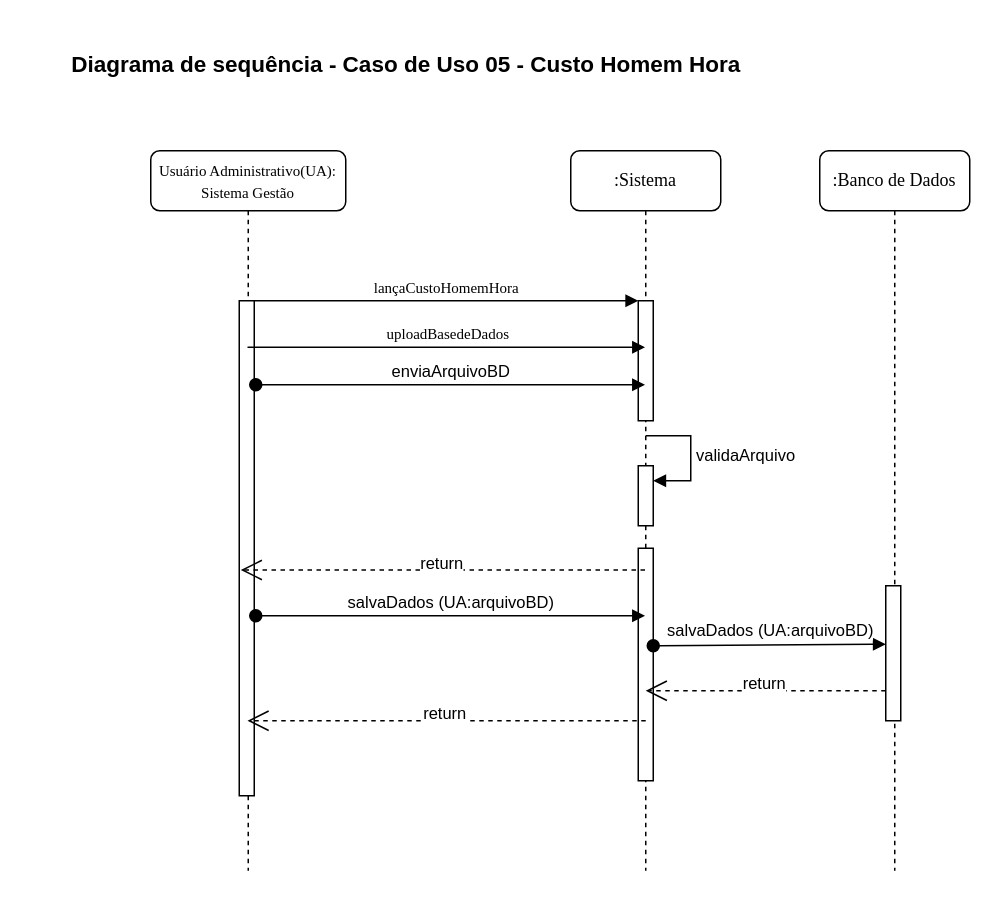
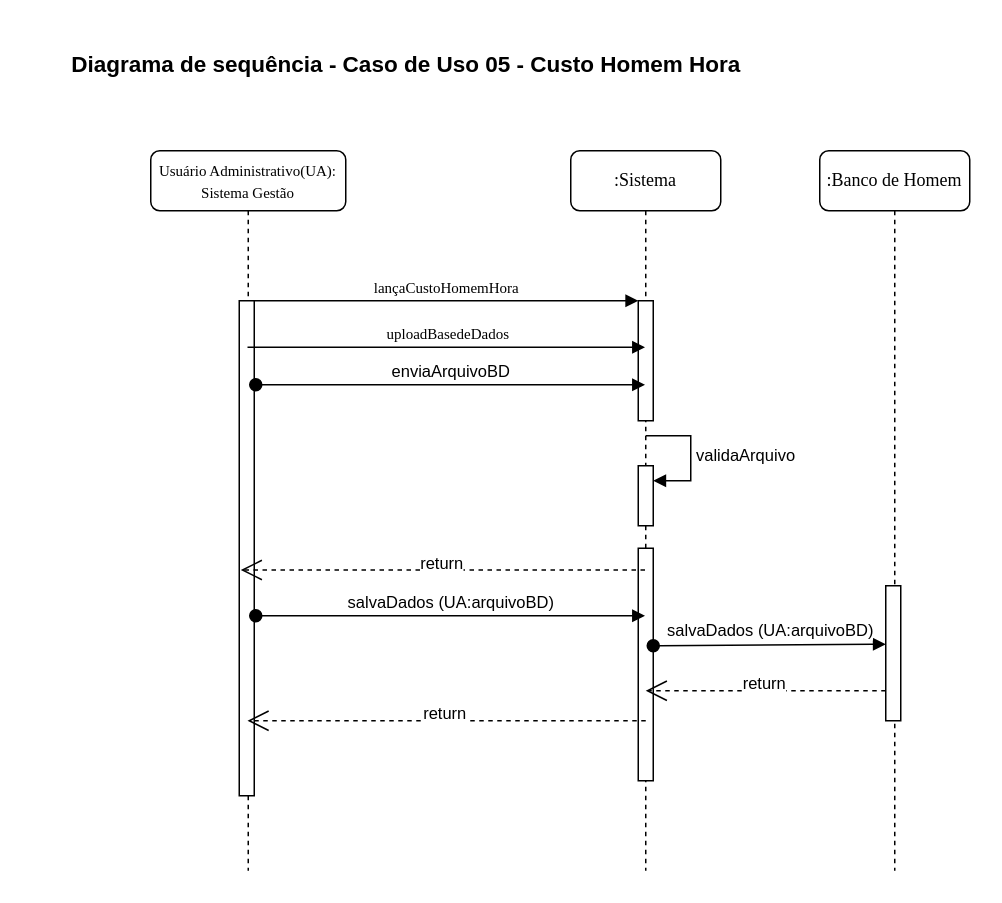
  <mxCell id="0" />
  <mxCell id="1" parent="0" />
  <mxCell id="2" value=":Sistema" style="shape=umlLifeline;perimeter=lifelinePerimeter;whiteSpace=wrap;html=1;container=1;collapsible=0;recursiveResize=0;outlineConnect=0;rounded=1;shadow=0;comic=0;labelBackgroundColor=none;strokeWidth=1;fontFamily=Verdana;fontSize=12;align=center;" parent="1" vertex="1"><mxGeometry x="380" y="100" width="100" height="480" as="geometry" /></mxCell>
  <mxCell id="3" value="" style="html=1;points=[];perimeter=orthogonalPerimeter;rounded=0;shadow=0;comic=0;labelBackgroundColor=none;strokeWidth=1;fontFamily=Verdana;fontSize=12;align=center;" parent="2" vertex="1"><mxGeometry x="45" y="100" width="10" height="80" as="geometry" /></mxCell>
  <mxCell id="4" value="" style="html=1;points=[];perimeter=orthogonalPerimeter;rounded=0;shadow=0;comic=0;labelBackgroundColor=none;strokeWidth=1;fontFamily=Verdana;fontSize=12;align=center;" parent="2" vertex="1"><mxGeometry x="45" y="265" width="10" height="155" as="geometry" /></mxCell>
  <mxCell id="5" value="" style="html=1;points=[[0,0,0,0,5],[0,1,0,0,-5],[1,0,0,0,5],[1,1,0,0,-5]];perimeter=orthogonalPerimeter;outlineConnect=0;targetShapes=umlLifeline;portConstraint=eastwest;newEdgeStyle={&quot;curved&quot;:0,&quot;rounded&quot;:0};" vertex="1" parent="2"><mxGeometry x="45" y="210" width="10" height="40" as="geometry" /></mxCell>
  <mxCell id="6" value="validaArquivo" style="html=1;align=left;spacingLeft=2;endArrow=block;rounded=0;edgeStyle=orthogonalEdgeStyle;curved=0;rounded=0;" edge="1" target="5" parent="2"><mxGeometry relative="1" as="geometry"><mxPoint x="50" y="190" as="sourcePoint" /><Array as="points"><mxPoint x="80" y="220" /></Array></mxGeometry></mxCell>
- <mxCell id="7" value=":Banco de Dados" style="shape=umlLifeline;perimeter=lifelinePerimeter;whiteSpace=wrap;html=1;container=1;collapsible=0;recursiveResize=0;outlineConnect=0;rounded=1;shadow=0;comic=0;labelBackgroundColor=none;strokeWidth=1;fontFamily=Verdana;fontSize=12;align=center;" parent="1" vertex="1"><mxGeometry x="546" y="100" width="100" height="480" as="geometry" /></mxCell>
+ <mxCell id="7" value=":Banco de Homem" style="shape=umlLifeline;perimeter=lifelinePerimeter;whiteSpace=wrap;html=1;container=1;collapsible=0;recursiveResize=0;outlineConnect=0;rounded=1;shadow=0;comic=0;labelBackgroundColor=none;strokeWidth=1;fontFamily=Verdana;fontSize=12;align=center;" parent="1" vertex="1"><mxGeometry x="546" y="100" width="100" height="480" as="geometry" /></mxCell>
  <mxCell id="8" value="" style="html=1;points=[];perimeter=orthogonalPerimeter;rounded=0;shadow=0;comic=0;labelBackgroundColor=none;strokeWidth=1;fontFamily=Verdana;fontSize=12;align=center;" parent="7" vertex="1"><mxGeometry x="44" y="290" width="10" height="90" as="geometry" /></mxCell>
  <mxCell id="9" value="salvaDados (UA:arquivoBD)" style="html=1;verticalAlign=bottom;startArrow=oval;startFill=1;endArrow=block;startSize=8;curved=0;rounded=0;entryX=0;entryY=0.433;entryDx=0;entryDy=0;entryPerimeter=0;" edge="1" parent="7" target="8"><mxGeometry x="0.002" width="60" relative="1" as="geometry"><mxPoint x="-111" y="330" as="sourcePoint" /><mxPoint x="34" y="330" as="targetPoint" /><mxPoint as="offset" /></mxGeometry></mxCell>
  <mxCell id="10" value="return" style="endArrow=open;endSize=12;dashed=1;html=1;rounded=0;" parent="7" edge="1"><mxGeometry x="0.011" y="-5" width="160" relative="1" as="geometry"><mxPoint x="44" y="360" as="sourcePoint" /><mxPoint x="-116" y="360" as="targetPoint" /><mxPoint as="offset" /></mxGeometry></mxCell>
  <mxCell id="11" value="&lt;font style=&quot;font-size: 10px;&quot;&gt;Usuário Administrativo(UA): Sistema Gestão&lt;/font&gt;" style="shape=umlLifeline;perimeter=lifelinePerimeter;whiteSpace=wrap;html=1;container=1;collapsible=0;recursiveResize=0;outlineConnect=0;rounded=1;shadow=0;comic=0;labelBackgroundColor=none;strokeWidth=1;fontFamily=Verdana;fontSize=12;align=center;" parent="1" vertex="1"><mxGeometry x="100" y="100" width="130" height="480" as="geometry" /></mxCell>
  <mxCell id="12" value="" style="html=1;points=[];perimeter=orthogonalPerimeter;rounded=0;shadow=0;comic=0;labelBackgroundColor=none;strokeWidth=1;fontFamily=Verdana;fontSize=12;align=center;" parent="11" vertex="1"><mxGeometry x="59" y="100" width="10" height="330" as="geometry" /></mxCell>
  <mxCell id="13" value="enviaArquivoBD" style="html=1;verticalAlign=bottom;startArrow=oval;startFill=1;endArrow=block;startSize=8;curved=0;rounded=0;" parent="11" target="2" edge="1"><mxGeometry x="0.002" width="60" relative="1" as="geometry"><mxPoint x="70" y="156" as="sourcePoint" /><mxPoint x="279.5" y="156" as="targetPoint" /><mxPoint as="offset" /></mxGeometry></mxCell>
  <mxCell id="14" value="&lt;span style=&quot;font-size: 10px;&quot;&gt;lançaCustoHomemHora&lt;/span&gt;" style="html=1;verticalAlign=bottom;endArrow=block;entryX=0;entryY=0;labelBackgroundColor=none;fontFamily=Verdana;fontSize=12;edgeStyle=elbowEdgeStyle;elbow=vertical;" parent="1" source="12" target="3" edge="1"><mxGeometry relative="1" as="geometry"><mxPoint x="220" y="210" as="sourcePoint" /><mxPoint as="offset" /></mxGeometry></mxCell>
  <mxCell id="15" value="&lt;font style=&quot;font-size: 10px;&quot;&gt;uploadBasedeDados&lt;/font&gt;" style="html=1;verticalAlign=bottom;endArrow=block;labelBackgroundColor=none;fontFamily=Verdana;fontSize=12;edgeStyle=elbowEdgeStyle;elbow=vertical;" parent="1" target="2" edge="1"><mxGeometry relative="1" as="geometry"><mxPoint x="164.5" y="231" as="sourcePoint" /><mxPoint x="380" y="230.94" as="targetPoint" /><mxPoint as="offset" /></mxGeometry></mxCell>
  <mxCell id="16" value="&lt;font style=&quot;font-size: 15px;&quot;&gt;Diagrama de sequência - Caso de Uso 05 - Custo Homem Hora&lt;/font&gt;" style="text;strokeColor=none;fillColor=none;html=1;fontSize=24;fontStyle=1;verticalAlign=middle;align=center;" parent="1" vertex="1"><mxGeometry x="20" width="500" height="40" as="geometry" y="20" /></mxCell>
  <mxCell id="17" value="return" style="endArrow=open;endSize=12;dashed=1;html=1;rounded=0;" parent="1" edge="1" source="2"><mxGeometry x="0.011" y="-5" width="160" relative="1" as="geometry"><mxPoint x="406.5" y="379.5" as="sourcePoint" /><mxPoint x="160" y="379.5" as="targetPoint" /><mxPoint as="offset" /></mxGeometry></mxCell>
  <mxCell id="18" value="salvaDados (UA:arquivoBD)" style="html=1;verticalAlign=bottom;startArrow=oval;startFill=1;endArrow=block;startSize=8;curved=0;rounded=0;" edge="1" parent="1" target="2"><mxGeometry x="0.002" width="60" relative="1" as="geometry"><mxPoint x="170" y="410" as="sourcePoint" /><mxPoint x="420" y="410" as="targetPoint" /><mxPoint as="offset" /></mxGeometry></mxCell>
  <mxCell id="19" value="return" style="endArrow=open;endSize=12;dashed=1;html=1;rounded=0;" edge="1" parent="1" target="11"><mxGeometry x="0.011" y="-5" width="160" relative="1" as="geometry"><mxPoint x="430" y="480" as="sourcePoint" /><mxPoint x="270" y="480" as="targetPoint" /><mxPoint as="offset" /></mxGeometry></mxCell>
